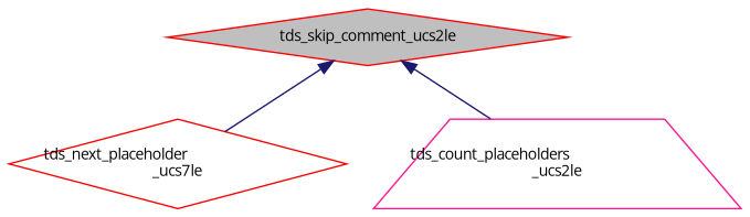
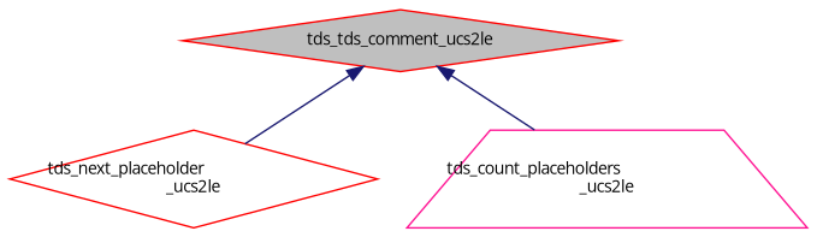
  digraph {
    fontname="Open Sans"
    rankdir=TB
    node [color=red fillcolor=white fontname="Open Sans" fontsize=10 shape=diamond style=filled]
    edge [color=midnightblue dir=back fontname="Open Sans" fontsize=10 labelfontname=Helvetica labelfontsize=10 style=solid]
-   n1 [fillcolor=grey75 fontcolor=black height=0.2 label=tds_skip_comment_ucs2le width=0.4]
-   n2 [height=0.2 label="tds_next_placeholder\l_ucs7le" width=0.4]
+   n1 [fillcolor=grey75 fontcolor=black height=0.2 label=tds_tds_comment_ucs2le width=0.4]
+   n2 [height=0.2 label="tds_next_placeholder\l_ucs2le" width=0.4]
    n3 [color=deeppink height=0.2 label="tds_count_placeholders\l_ucs2le" shape=trapezium width=0.4]
    n1 -> n2
    n1 -> n3
  }
